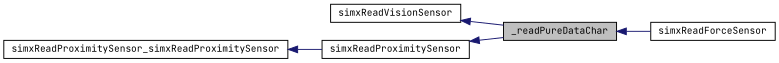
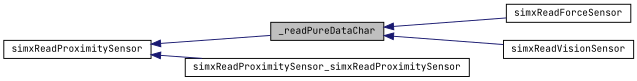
  digraph {
    fontname="JetBrains Mono"
    rankdir=LR
    node [color=black fillcolor=white fontname="JetBrains Mono" fontsize=10 shape=record style=filled]
    edge [color=midnightblue dir=back fontname="JetBrains Mono" fontsize=10 labelfontname=Helvetica labelfontsize=10 style=solid]
    n1 [fillcolor=grey75 fontcolor=black height=0.2 label=_readPureDataChar width=0.4]
    n2 [height=0.2 label=simxReadForceSensor width=0.4]
    n3 [height=0.2 label=simxReadVisionSensor width=0.4]
    n4 [height=0.2 label=simxReadProximitySensor width=0.4]
    n5 [height=0.2 label=simxReadProximitySensor_simxReadProximitySensor width=0.4]
    n1 -> n2
-   n3 -> n1
+   n1 -> n3
    n4 -> n1
-   n5 -> n4
+   n4 -> n5
  }
